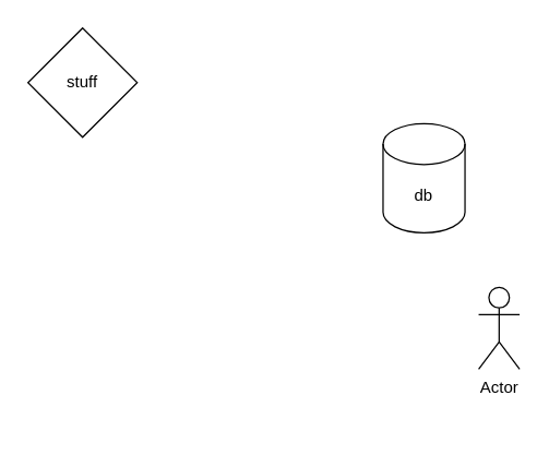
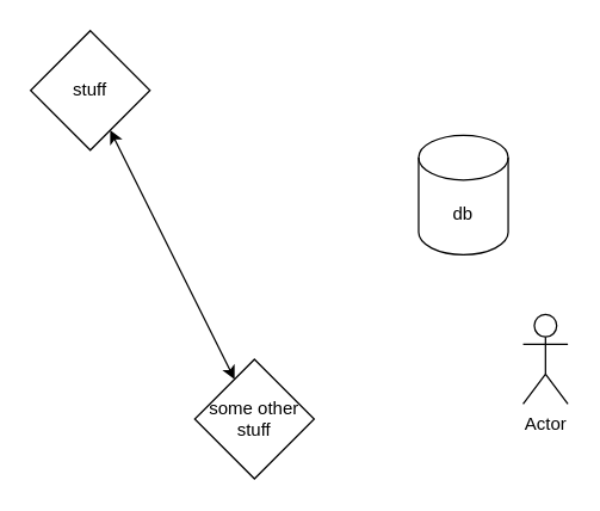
  <mxCell id="0" />
  <mxCell id="1" parent="0" />
  <mxCell id="2" value="stuff" style="rhombus;whiteSpace=wrap;html=1;aspect=fixed;" parent="1" vertex="1"><mxGeometry x="20" y="20" width="80" height="80" as="geometry" /></mxCell>
+ <mxCell id="3" value="some other stuff" style="rhombus;whiteSpace=wrap;html=1;" parent="1" vertex="1"><mxGeometry x="130" y="240" width="80" height="80" as="geometry" /></mxCell>
+ <mxCell id="4" value="" style="endArrow=classic;startArrow=classic;html=1;" parent="1" source="3" target="2" edge="1"><mxGeometry width="50" height="50" relative="1" as="geometry"><mxPoint x="210" y="220" as="sourcePoint" /><mxPoint x="260" y="170" as="targetPoint" /></mxGeometry></mxCell>
  <mxCell id="5" value="db" style="shape=cylinder3;whiteSpace=wrap;html=1;boundedLbl=1;backgroundOutline=1;size=15;" parent="1" vertex="1"><mxGeometry x="280" y="90" width="60" height="80" as="geometry" /></mxCell>
  <mxCell id="6" value="Actor" style="shape=umlActor;verticalLabelPosition=bottom;verticalAlign=top;html=1;outlineConnect=0;" parent="1" vertex="1"><mxGeometry x="350" y="210" width="30" height="60" as="geometry" /></mxCell>
